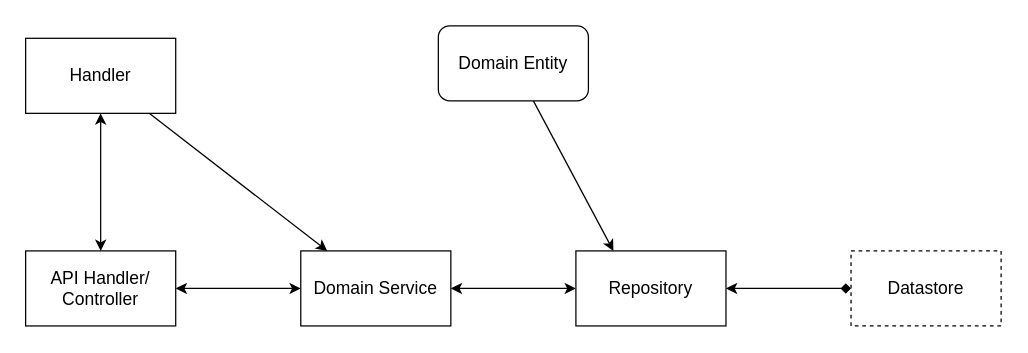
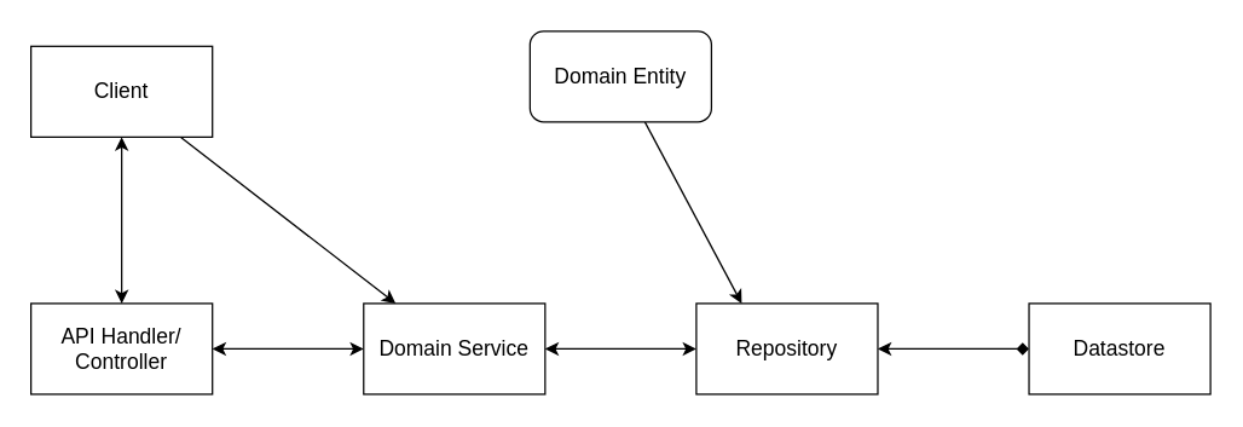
  <mxCell id="0" />
  <mxCell id="1" parent="0" />
  <mxCell id="2" style="edgeStyle=orthogonalEdgeStyle;rounded=0;orthogonalLoop=1;jettySize=auto;html=1;exitX=1;exitY=0.5;exitDx=0;exitDy=0;entryX=0;entryY=0.5;entryDx=0;entryDy=0;fontSize=14;startArrow=classic;startFill=1;" edge="1" parent="1" source="3" target="6"><mxGeometry relative="1" as="geometry" /></mxCell>
  <mxCell id="3" value="API Handler/&lt;br style=&quot;font-size: 14px;&quot;&gt;Controller" style="rounded=0;whiteSpace=wrap;html=1;fontSize=14;" vertex="1" parent="1"><mxGeometry x="20" y="200" width="120" height="60" as="geometry" /></mxCell>
  <mxCell id="4" style="edgeStyle=orthogonalEdgeStyle;rounded=0;orthogonalLoop=1;jettySize=auto;html=1;exitX=1;exitY=0.5;exitDx=0;exitDy=0;entryX=0;entryY=0.5;entryDx=0;entryDy=0;fontSize=14;startArrow=classic;startFill=1;" edge="1" parent="1" source="6" target="9"><mxGeometry relative="1" as="geometry" /></mxCell>
  <mxCell id="5" style="rounded=0;orthogonalLoop=1;jettySize=auto;html=1;fontSize=14;startArrow=classic;startFill=1;endArrow=none;endFill=0;" edge="1" parent="1" source="6" target="13"><mxGeometry relative="1" as="geometry" /></mxCell>
  <mxCell id="6" value="Domain Service" style="rounded=0;whiteSpace=wrap;html=1;fontSize=14;" vertex="1" parent="1"><mxGeometry x="240" y="200" width="120" height="60" as="geometry" /></mxCell>
  <mxCell id="7" style="edgeStyle=orthogonalEdgeStyle;rounded=0;orthogonalLoop=1;jettySize=auto;html=1;exitX=1;exitY=0.5;exitDx=0;exitDy=0;fontSize=14;startArrow=classic;startFill=1;endArrow=diamond;" edge="1" parent="1" source="9" target="10"><mxGeometry relative="1" as="geometry" /></mxCell>
  <mxCell id="8" style="edgeStyle=none;rounded=0;orthogonalLoop=1;jettySize=auto;html=1;exitX=0.25;exitY=0;exitDx=0;exitDy=0;fontSize=14;startArrow=classic;startFill=1;endArrow=none;endFill=0;" edge="1" parent="1" source="9" target="11"><mxGeometry relative="1" as="geometry" /></mxCell>
  <mxCell id="9" value="Repository" style="rounded=0;whiteSpace=wrap;html=1;fontSize=14;" vertex="1" parent="1"><mxGeometry x="460" y="200" width="120" height="60" as="geometry" /></mxCell>
- <mxCell id="10" value="Datastore" style="rounded=0;whiteSpace=wrap;html=1;fontSize=14;dashed=1;" vertex="1" parent="1"><mxGeometry x="680" y="200" width="120" height="60" as="geometry" /></mxCell>
+ <mxCell id="10" value="Datastore" style="rounded=0;whiteSpace=wrap;html=1;fontSize=14;" vertex="1" parent="1"><mxGeometry x="680" y="200" width="120" height="60" as="geometry" /></mxCell>
  <mxCell id="11" value="Domain Entity" style="whiteSpace=wrap;html=1;fontSize=14;rounded=1;" vertex="1" parent="1"><mxGeometry x="350" y="20" width="120" height="60" as="geometry" /></mxCell>
  <mxCell id="12" style="edgeStyle=none;rounded=0;orthogonalLoop=1;jettySize=auto;html=1;exitX=0.5;exitY=1;exitDx=0;exitDy=0;entryX=0.5;entryY=0;entryDx=0;entryDy=0;fontSize=14;startArrow=classic;startFill=1;endArrow=classic;endFill=1;" edge="1" parent="1" source="13" target="3"><mxGeometry relative="1" as="geometry" /></mxCell>
- <mxCell id="13" value="Handler" style="rounded=0;whiteSpace=wrap;html=1;fontSize=14;" vertex="1" parent="1"><mxGeometry x="20" y="30" width="120" height="60" as="geometry" /></mxCell>
+ <mxCell id="13" value="Client" style="rounded=0;whiteSpace=wrap;html=1;fontSize=14;" vertex="1" parent="1"><mxGeometry x="20" y="30" width="120" height="60" as="geometry" /></mxCell>
